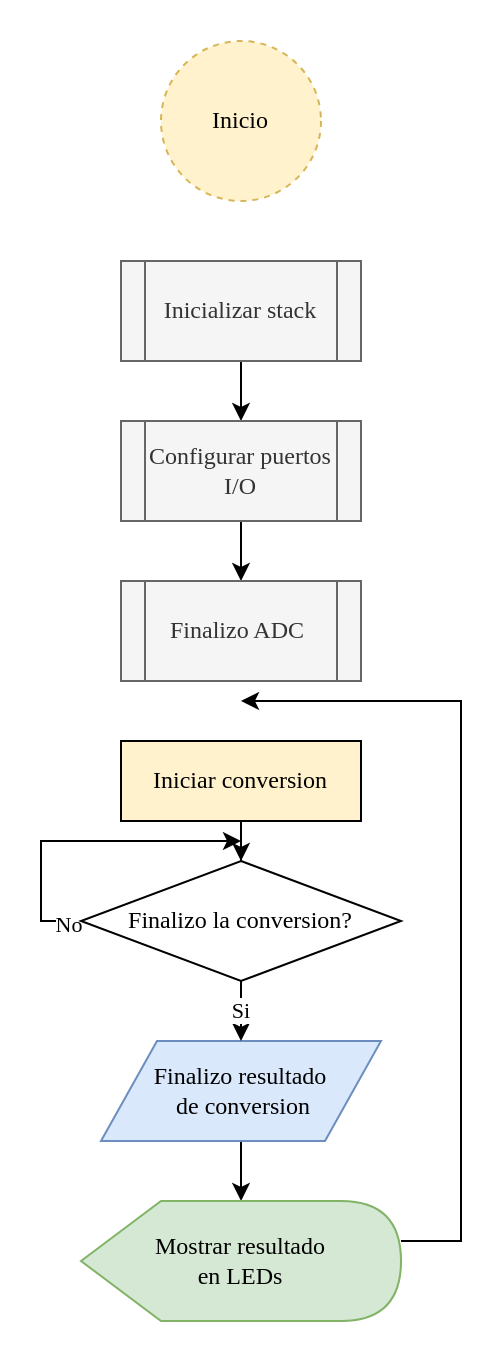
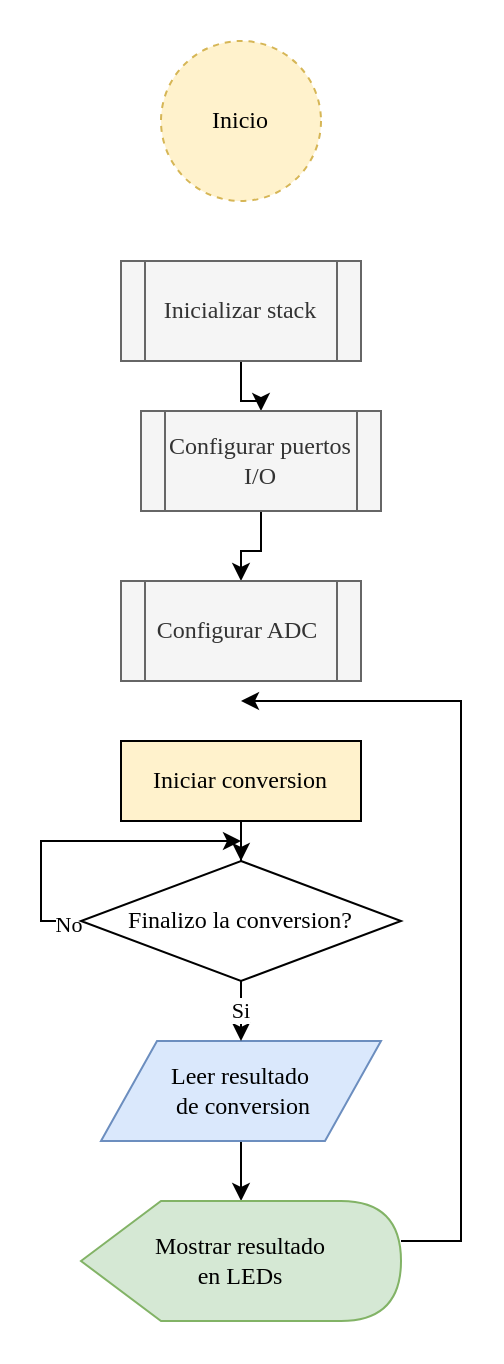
  <mxCell id="0" />
  <mxCell id="1" parent="0" />
  <mxCell id="2" value="Inicio&lt;br&gt;" style="ellipse;whiteSpace=wrap;html=1;aspect=fixed;fillColor=#fff2cc;strokeColor=#d6b656;fontStyle=0;fontFamily=Fira Code;dashed=1;" parent="1" vertex="1"><mxGeometry x="80" y="20" width="80" height="80" as="geometry" /></mxCell>
  <mxCell id="3" style="edgeStyle=orthogonalEdgeStyle;rounded=0;orthogonalLoop=1;jettySize=auto;html=1;exitX=0.5;exitY=1;exitDx=0;exitDy=0;fontStyle=0;fontFamily=Fira Code;" parent="1" source="4" target="6" edge="1"><mxGeometry relative="1" as="geometry"><mxPoint x="120" y="230" as="targetPoint" /></mxGeometry></mxCell>
  <mxCell id="4" value="Inicializar stack" style="shape=process;whiteSpace=wrap;html=1;backgroundOutline=1;fillColor=#f5f5f5;strokeColor=#666666;fontColor=#333333;fontStyle=0;fontFamily=Fira Code;" parent="1" vertex="1"><mxGeometry x="60" y="130" width="120" height="50" as="geometry" /></mxCell>
  <mxCell id="5" style="edgeStyle=orthogonalEdgeStyle;rounded=0;orthogonalLoop=1;jettySize=auto;html=1;exitX=0.5;exitY=1;exitDx=0;exitDy=0;fontStyle=0;fontFamily=Fira Code;" parent="1" source="6" target="7" edge="1"><mxGeometry relative="1" as="geometry"><mxPoint x="120" y="310" as="targetPoint" /></mxGeometry></mxCell>
- <mxCell id="6" value="Configurar puertos I/O" style="shape=process;whiteSpace=wrap;html=1;backgroundOutline=1;fillColor=#f5f5f5;strokeColor=#666666;fontColor=#333333;fontStyle=0;fontFamily=Fira Code;" parent="1" vertex="1"><mxGeometry x="60" y="210" width="120" height="50" as="geometry" /></mxCell>
- <mxCell id="7" value="Finalizo ADC&amp;nbsp;" style="shape=process;whiteSpace=wrap;html=1;backgroundOutline=1;fillColor=#f5f5f5;strokeColor=#666666;fontColor=#333333;fontStyle=0;fontFamily=Fira Code;" parent="1" vertex="1"><mxGeometry x="60" y="290" width="120" height="50" as="geometry" /></mxCell>
+ <mxCell id="6" value="Configurar puertos I/O" style="shape=process;whiteSpace=wrap;html=1;backgroundOutline=1;fillColor=#f5f5f5;strokeColor=#666666;fontColor=#333333;fontStyle=0;fontFamily=Fira Code;" parent="1" vertex="1"><mxGeometry x="70" y="205" width="120" height="50" as="geometry" /></mxCell>
+ <mxCell id="7" value="Configurar ADC&amp;nbsp;" style="shape=process;whiteSpace=wrap;html=1;backgroundOutline=1;fillColor=#f5f5f5;strokeColor=#666666;fontColor=#333333;fontStyle=0;fontFamily=Fira Code;" parent="1" vertex="1"><mxGeometry x="60" y="290" width="120" height="50" as="geometry" /></mxCell>
  <mxCell id="8" value="" style="edgeStyle=orthogonalEdgeStyle;rounded=0;orthogonalLoop=1;jettySize=auto;html=1;fontFamily=Fira Code;fontStyle=0" parent="1" source="9" target="17" edge="1"><mxGeometry relative="1" as="geometry" /></mxCell>
  <mxCell id="9" value="Iniciar conversion" style="rounded=0;whiteSpace=wrap;html=1;fontStyle=0;fontFamily=Fira Code;fillColor=#fff2cc;" parent="1" vertex="1"><mxGeometry x="60" y="370" width="120" height="40" as="geometry" /></mxCell>
  <mxCell id="10" value="" style="edgeStyle=orthogonalEdgeStyle;rounded=0;orthogonalLoop=1;jettySize=auto;html=1;fontStyle=0;fontFamily=Fira Code;" parent="1" source="11" edge="1"><mxGeometry relative="1" as="geometry"><mxPoint x="120.029" y="600" as="targetPoint" /></mxGeometry></mxCell>
- <mxCell id="11" value="Finalizo resultado&lt;br&gt;&amp;nbsp;de conversion" style="shape=parallelogram;perimeter=parallelogramPerimeter;whiteSpace=wrap;html=1;fillColor=#dae8fc;strokeColor=#6c8ebf;fontStyle=0;fontFamily=Fira Code;" parent="1" vertex="1"><mxGeometry x="50" y="520" width="140" height="50" as="geometry" /></mxCell>
+ <mxCell id="11" value="Leer resultado&lt;br&gt;&amp;nbsp;de conversion" style="shape=parallelogram;perimeter=parallelogramPerimeter;whiteSpace=wrap;html=1;fillColor=#dae8fc;strokeColor=#6c8ebf;fontStyle=0;fontFamily=Fira Code;" parent="1" vertex="1"><mxGeometry x="50" y="520" width="140" height="50" as="geometry" /></mxCell>
  <mxCell id="12" style="edgeStyle=orthogonalEdgeStyle;rounded=0;orthogonalLoop=1;jettySize=auto;html=1;fontFamily=Fira Code;fontStyle=0" parent="1" source="13" edge="1"><mxGeometry relative="1" as="geometry"><mxPoint x="120" y="350" as="targetPoint" /><Array as="points"><mxPoint x="230" y="620" /><mxPoint x="230" y="350" /></Array></mxGeometry></mxCell>
  <mxCell id="13" value="Mostrar resultado &lt;br&gt;en LEDs" style="shape=display;whiteSpace=wrap;html=1;fillColor=#d5e8d4;strokeColor=#82b366;fontFamily=Fira Code;fontStyle=0" parent="1" vertex="1"><mxGeometry x="40" y="600" width="160" height="60" as="geometry" /></mxCell>
  <mxCell id="14" value="Si&lt;br&gt;" style="edgeStyle=orthogonalEdgeStyle;rounded=0;orthogonalLoop=1;jettySize=auto;html=1;fontFamily=Fira Code;fontStyle=0" parent="1" source="17" target="11" edge="1"><mxGeometry relative="1" as="geometry" /></mxCell>
  <mxCell id="15" style="edgeStyle=orthogonalEdgeStyle;rounded=0;orthogonalLoop=1;jettySize=auto;html=1;exitX=0;exitY=0.5;exitDx=0;exitDy=0;fontFamily=Fira Code;fontStyle=0" parent="1" source="17" edge="1"><mxGeometry relative="1" as="geometry"><mxPoint x="120" y="420" as="targetPoint" /><Array as="points"><mxPoint x="20" y="460" /><mxPoint x="20" y="420" /></Array></mxGeometry></mxCell>
  <mxCell id="16" value="No" style="edgeLabel;html=1;align=center;verticalAlign=middle;resizable=0;points=[];fontFamily=Fira Code;fontStyle=0" parent="15" vertex="1" connectable="0"><mxGeometry x="-0.912" y="1" relative="1" as="geometry"><mxPoint as="offset" /></mxGeometry></mxCell>
  <mxCell id="17" value="Finalizo la conversion?" style="rhombus;whiteSpace=wrap;html=1;fontFamily=Fira Code;fontStyle=0" parent="1" vertex="1"><mxGeometry x="40" y="430" width="160" height="60" as="geometry" /></mxCell>
